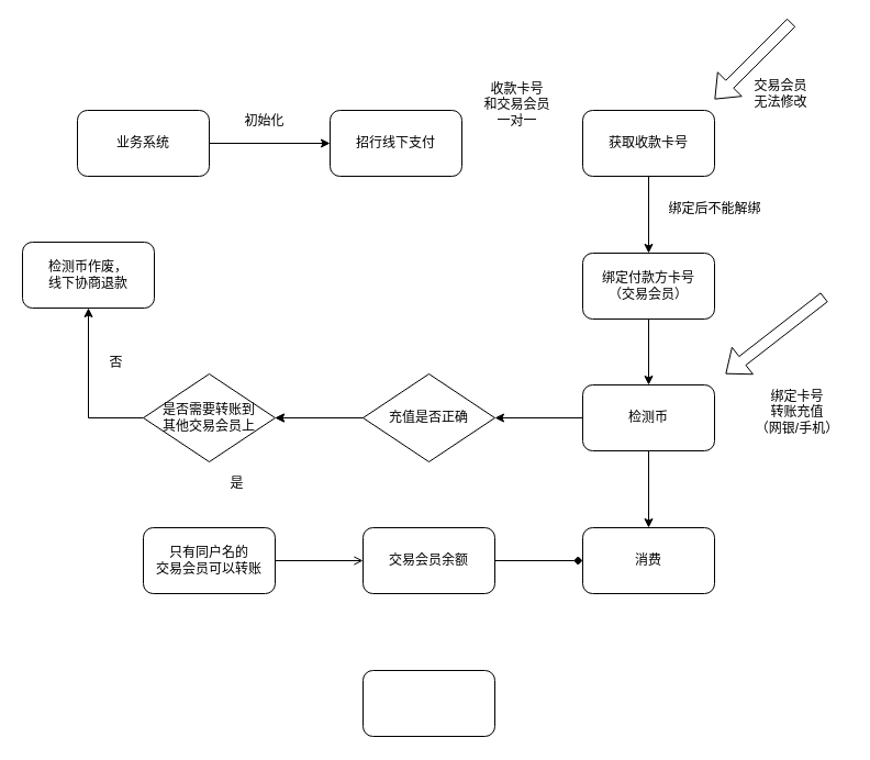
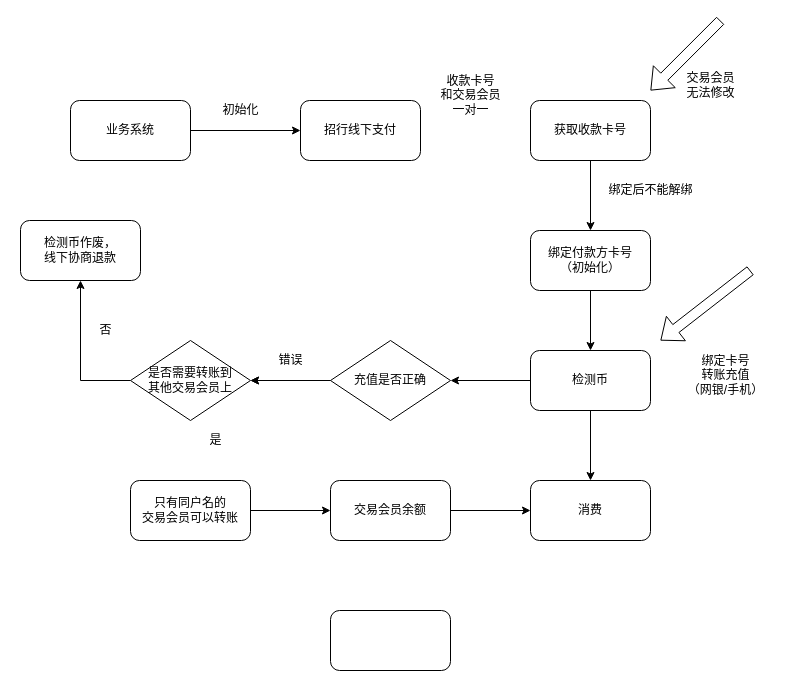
  <mxCell id="0" />
  <mxCell id="1" parent="0" />
  <mxCell id="2" style="edgeStyle=orthogonalEdgeStyle;rounded=0;orthogonalLoop=1;jettySize=auto;html=1;entryX=0;entryY=0.5;entryDx=0;entryDy=0;" edge="1" parent="1" source="3" target="4"><mxGeometry relative="1" as="geometry" /></mxCell>
  <mxCell id="3" value="业务系统" style="rounded=1;whiteSpace=wrap;html=1;" vertex="1" parent="1"><mxGeometry x="70" y="100" width="120" height="60" as="geometry" /></mxCell>
  <mxCell id="4" value="招行线下支付" style="rounded=1;whiteSpace=wrap;html=1;" vertex="1" parent="1"><mxGeometry x="300" y="100" width="120" height="60" as="geometry" /></mxCell>
  <mxCell id="5" value="初始化" style="text;html=1;resizable=0;autosize=1;align=center;verticalAlign=middle;points=[];fillColor=none;strokeColor=none;rounded=0;" vertex="1" parent="1"><mxGeometry x="215" y="100" width="50" height="20" as="geometry" /></mxCell>
  <mxCell id="6" value="" style="edgeStyle=orthogonalEdgeStyle;rounded=0;orthogonalLoop=1;jettySize=auto;html=1;" edge="1" parent="1" source="7" target="20"><mxGeometry relative="1" as="geometry" /></mxCell>
  <mxCell id="7" value="获取收款卡号" style="rounded=1;whiteSpace=wrap;html=1;" vertex="1" parent="1"><mxGeometry x="530" y="100" width="120" height="60" as="geometry" /></mxCell>
  <mxCell id="8" value="" style="shape=flexArrow;endArrow=classic;html=1;rounded=0;" edge="1" parent="1"><mxGeometry width="50" height="50" relative="1" as="geometry"><mxPoint x="750" y="270" as="sourcePoint" /><mxPoint x="660" y="340" as="targetPoint" /></mxGeometry></mxCell>
  <mxCell id="9" value="收款卡号&lt;br&gt;和交易会员&lt;br&gt;一对一" style="text;html=1;resizable=0;autosize=1;align=center;verticalAlign=middle;points=[];fillColor=none;strokeColor=none;rounded=0;" vertex="1" parent="1"><mxGeometry x="430" y="70" width="80" height="50" as="geometry" /></mxCell>
  <mxCell id="10" value="绑定卡号&lt;br&gt;转账充值&lt;br&gt;（网银/手机）" style="text;html=1;resizable=0;autosize=1;align=center;verticalAlign=middle;points=[];fillColor=none;strokeColor=none;rounded=0;rotation=0;" vertex="1" parent="1"><mxGeometry x="680" y="350" width="90" height="50" as="geometry" /></mxCell>
  <mxCell id="11" value="" style="edgeStyle=orthogonalEdgeStyle;rounded=0;orthogonalLoop=1;jettySize=auto;html=1;" edge="1" parent="1" source="13" target="16"><mxGeometry relative="1" as="geometry" /></mxCell>
  <mxCell id="12" value="" style="edgeStyle=orthogonalEdgeStyle;rounded=0;orthogonalLoop=1;jettySize=auto;html=1;" edge="1" parent="1" source="13" target="30"><mxGeometry relative="1" as="geometry" /></mxCell>
  <mxCell id="13" value="检测币" style="rounded=1;whiteSpace=wrap;html=1;" vertex="1" parent="1"><mxGeometry x="530" y="350" width="120" height="60" as="geometry" /></mxCell>
  <mxCell id="14" value="" style="edgeStyle=orthogonalEdgeStyle;rounded=0;orthogonalLoop=1;jettySize=auto;html=1;" edge="1" parent="1" source="16" target="24"><mxGeometry relative="1" as="geometry" /></mxCell>
  <mxCell id="15" value="" style="edgeStyle=orthogonalEdgeStyle;rounded=0;orthogonalLoop=1;jettySize=auto;html=1;" edge="1" parent="1" source="16"><mxGeometry relative="1" as="geometry"><mxPoint x="250" y="380" as="targetPoint" /></mxGeometry></mxCell>
  <mxCell id="16" value="充值是否正确" style="rhombus;whiteSpace=wrap;html=1;" vertex="1" parent="1"><mxGeometry x="330" y="340" width="120" height="80" as="geometry" /></mxCell>
- <mxCell id="17" value="" style="edgeStyle=orthogonalEdgeStyle;rounded=0;orthogonalLoop=1;jettySize=auto;html=1;endArrow=diamond;" edge="1" parent="1" source="18" target="30"><mxGeometry relative="1" as="geometry" /></mxCell>
+ <mxCell id="17" value="" style="edgeStyle=orthogonalEdgeStyle;rounded=0;orthogonalLoop=1;jettySize=auto;html=1;" edge="1" parent="1" source="18" target="30"><mxGeometry relative="1" as="geometry" /></mxCell>
  <mxCell id="18" value="交易会员余额" style="rounded=1;whiteSpace=wrap;html=1;" vertex="1" parent="1"><mxGeometry x="330" y="480" width="120" height="60" as="geometry" /></mxCell>
  <mxCell id="19" value="" style="edgeStyle=orthogonalEdgeStyle;rounded=0;orthogonalLoop=1;jettySize=auto;html=1;" edge="1" parent="1" source="20" target="13"><mxGeometry relative="1" as="geometry" /></mxCell>
- <mxCell id="20" value="绑定付款方卡号&lt;br&gt;（交易会员）" style="rounded=1;whiteSpace=wrap;html=1;direction=west;" vertex="1" parent="1"><mxGeometry x="530" y="230" width="120" height="60" as="geometry" /></mxCell>
+ <mxCell id="20" value="绑定付款方卡号&lt;br&gt;（初始化）" style="rounded=1;whiteSpace=wrap;html=1;direction=west;" vertex="1" parent="1"><mxGeometry x="530" y="230" width="120" height="60" as="geometry" /></mxCell>
  <mxCell id="21" value="绑定后不能解绑" style="text;html=1;resizable=0;autosize=1;align=center;verticalAlign=middle;points=[];fillColor=none;strokeColor=none;rounded=0;" vertex="1" parent="1"><mxGeometry x="600" y="180" width="100" height="20" as="geometry" /></mxCell>
+ <mxCell id="22" value="错误" style="text;html=1;resizable=0;autosize=1;align=center;verticalAlign=middle;points=[];fillColor=none;strokeColor=none;rounded=0;" vertex="1" parent="1"><mxGeometry x="270" y="350" width="40" height="20" as="geometry" /></mxCell>
  <mxCell id="23" style="edgeStyle=orthogonalEdgeStyle;rounded=0;orthogonalLoop=1;jettySize=auto;html=1;entryX=0.5;entryY=1;entryDx=0;entryDy=0;" edge="1" parent="1" source="24" target="32"><mxGeometry relative="1" as="geometry"><Array as="points"><mxPoint x="80" y="380" /></Array></mxGeometry></mxCell>
  <mxCell id="24" value="是否需要转账到&lt;br&gt;其他交易会员上" style="rhombus;whiteSpace=wrap;html=1;" vertex="1" parent="1"><mxGeometry x="130" y="340" width="120" height="80" as="geometry" /></mxCell>
  <mxCell id="25" value="" style="shape=flexArrow;endArrow=classic;html=1;rounded=0;" edge="1" parent="1"><mxGeometry width="50" height="50" relative="1" as="geometry"><mxPoint x="720" y="20" as="sourcePoint" /><mxPoint x="650" y="90" as="targetPoint" /></mxGeometry></mxCell>
  <mxCell id="26" value="交易会员&lt;br&gt;无法修改" style="text;html=1;resizable=0;autosize=1;align=center;verticalAlign=middle;points=[];fillColor=none;strokeColor=none;rounded=0;rotation=0;" vertex="1" parent="1"><mxGeometry x="680" y="70" width="60" height="30" as="geometry" /></mxCell>
- <mxCell id="27" value="" style="edgeStyle=orthogonalEdgeStyle;rounded=0;orthogonalLoop=1;jettySize=auto;html=1;endArrow=open;" edge="1" parent="1" source="28" target="18"><mxGeometry relative="1" as="geometry" /></mxCell>
+ <mxCell id="27" value="" style="edgeStyle=orthogonalEdgeStyle;rounded=0;orthogonalLoop=1;jettySize=auto;html=1;" edge="1" parent="1" source="28" target="18"><mxGeometry relative="1" as="geometry" /></mxCell>
  <mxCell id="28" value="只有同户名的&lt;br&gt;交易会员可以转账" style="rounded=1;whiteSpace=wrap;html=1;" vertex="1" parent="1"><mxGeometry x="130" y="480" width="120" height="60" as="geometry" /></mxCell>
  <mxCell id="29" value="是" style="text;html=1;resizable=0;autosize=1;align=center;verticalAlign=middle;points=[];fillColor=none;strokeColor=none;rounded=0;" vertex="1" parent="1"><mxGeometry x="200" y="430" width="30" height="20" as="geometry" /></mxCell>
  <mxCell id="30" value="消费" style="rounded=1;whiteSpace=wrap;html=1;" vertex="1" parent="1"><mxGeometry x="530" y="480" width="120" height="60" as="geometry" /></mxCell>
  <mxCell id="31" value="" style="rounded=1;whiteSpace=wrap;html=1;" vertex="1" parent="1"><mxGeometry x="330" y="610" width="120" height="60" as="geometry" /></mxCell>
  <mxCell id="32" value="检测币作废，&lt;br&gt;线下协商退款" style="rounded=1;whiteSpace=wrap;html=1;" vertex="1" parent="1"><mxGeometry x="20" y="220" width="120" height="60" as="geometry" /></mxCell>
  <mxCell id="33" value="否" style="text;html=1;resizable=0;autosize=1;align=center;verticalAlign=middle;points=[];fillColor=none;strokeColor=none;rounded=0;" vertex="1" parent="1"><mxGeometry x="90" y="320" width="30" height="20" as="geometry" /></mxCell>
